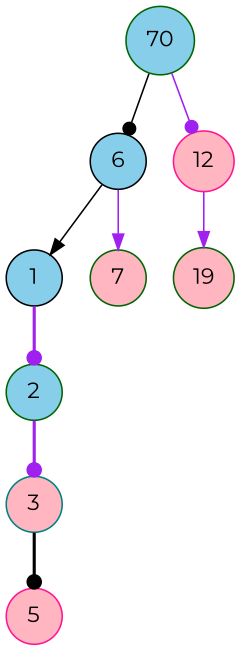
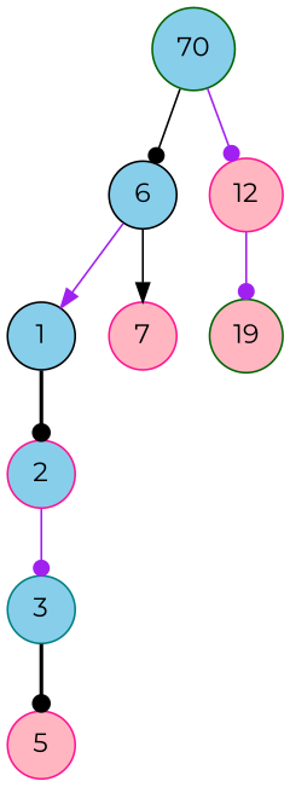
  digraph {
    fontname=Montserrat
    node [color=darkgreen fillcolor=skyblue fontname=Montserrat shape=circle style=filled]
    edge [arrowhead=dot color=purple fontname=Montserrat style=solid]
    n1 [label=70]
    6 [color=black]
    12 [color=deeppink fillcolor=lightpink]
    1 [color=black]
-   7 [fillcolor=lightpink]
+   7 [color=deeppink fillcolor=lightpink]
    19 [fillcolor=lightpink]
-   2
-   3 [color=teal fillcolor=lightpink]
+   2 [color=deeppink]
+   3 [color=teal]
    5 [color=deeppink fillcolor=lightpink]
    n1 -> 6 [color=black]
    n1 -> 12
-   6 -> 1 [arrowhead=normal color=black]
-   6 -> 7 [arrowhead=normal]
-   12 -> 19 [arrowhead=normal]
-   1 -> 2 [style=bold]
-   2 -> 3 [style=bold]
+   6 -> 1 [arrowhead=normal]
+   6 -> 7 [arrowhead=normal color=black]
+   12 -> 19
+   1 -> 2 [color=black style=bold]
+   2 -> 3
    3 -> 5 [color=black style=bold]
  }
